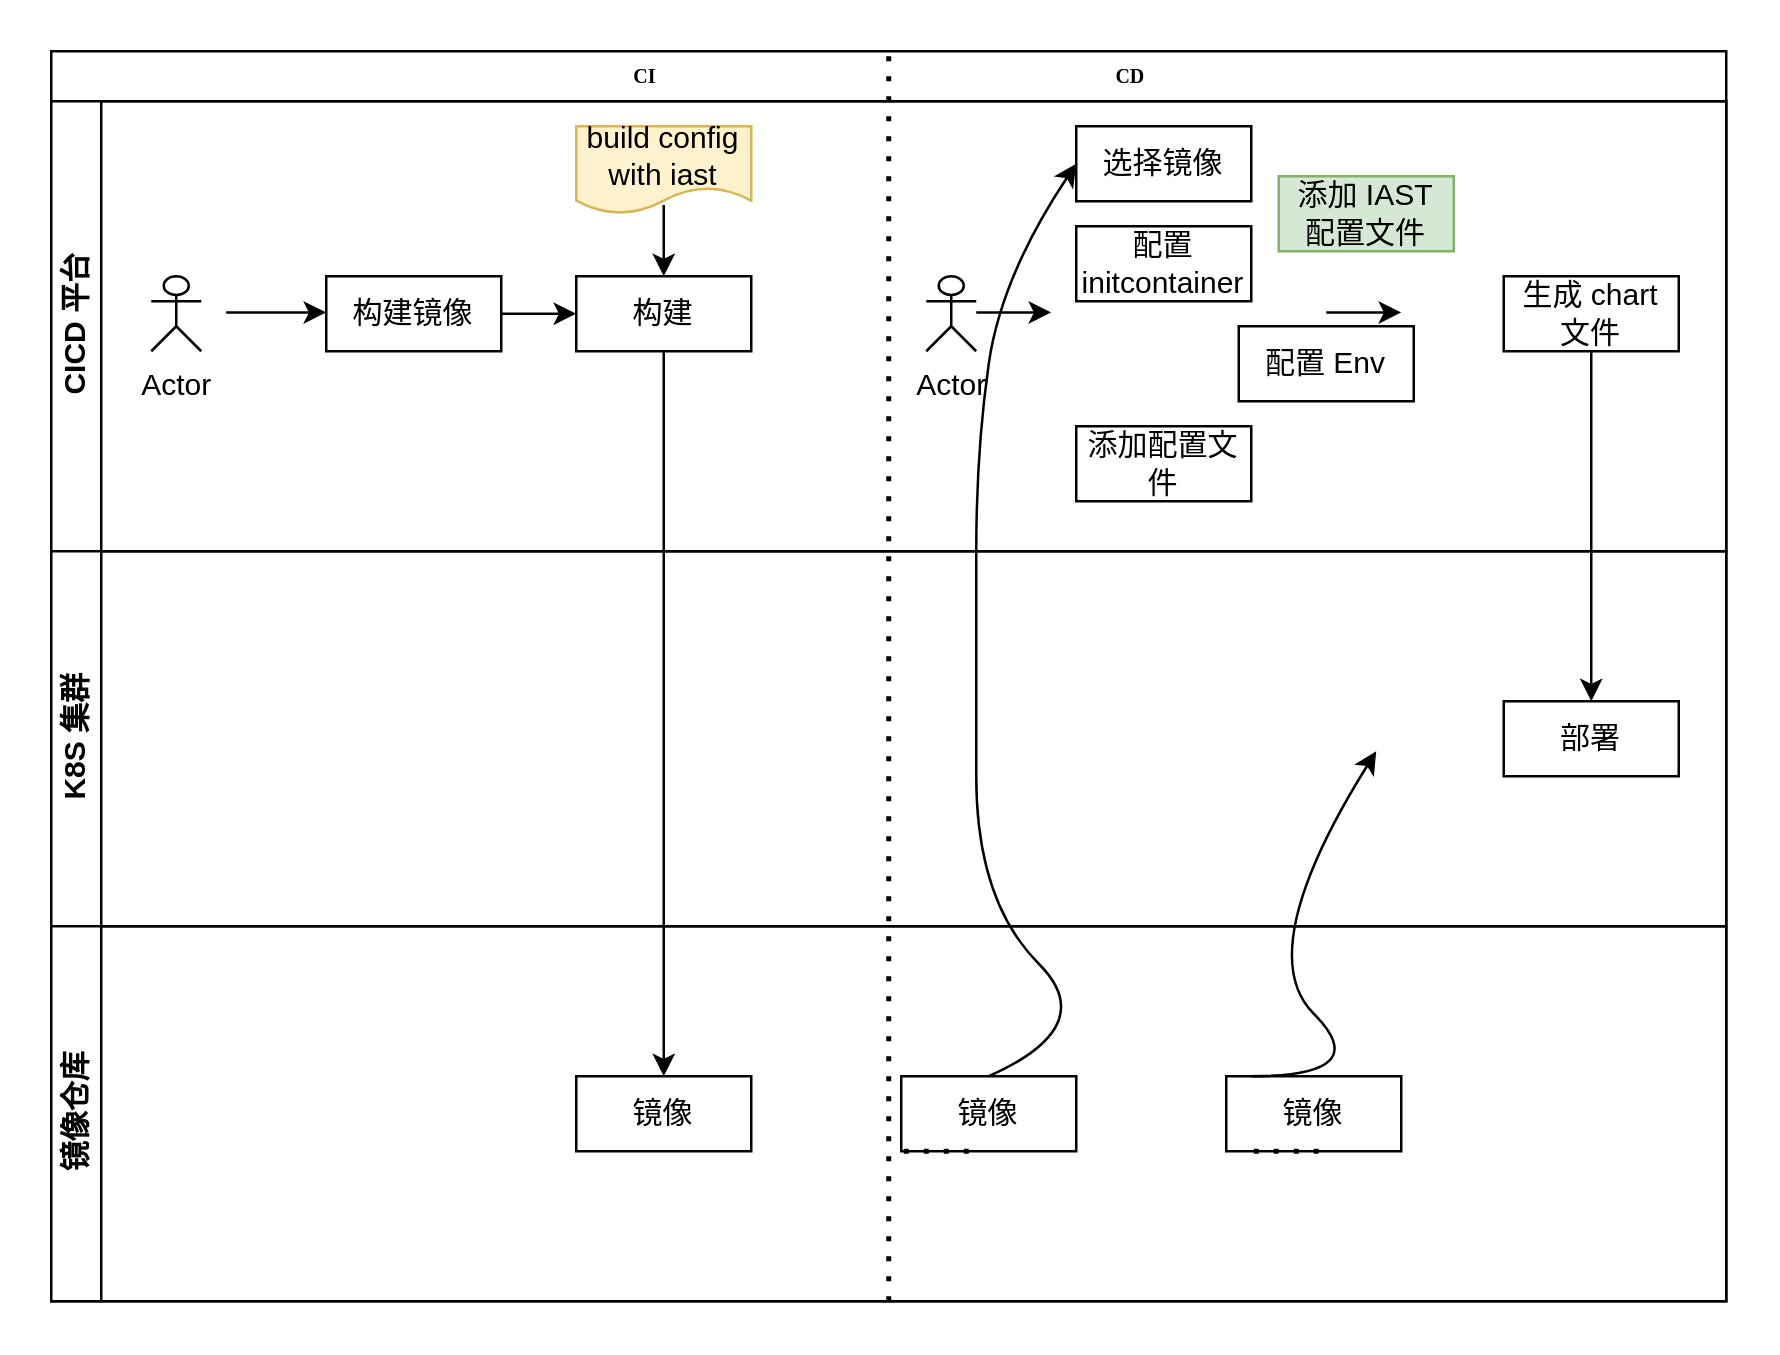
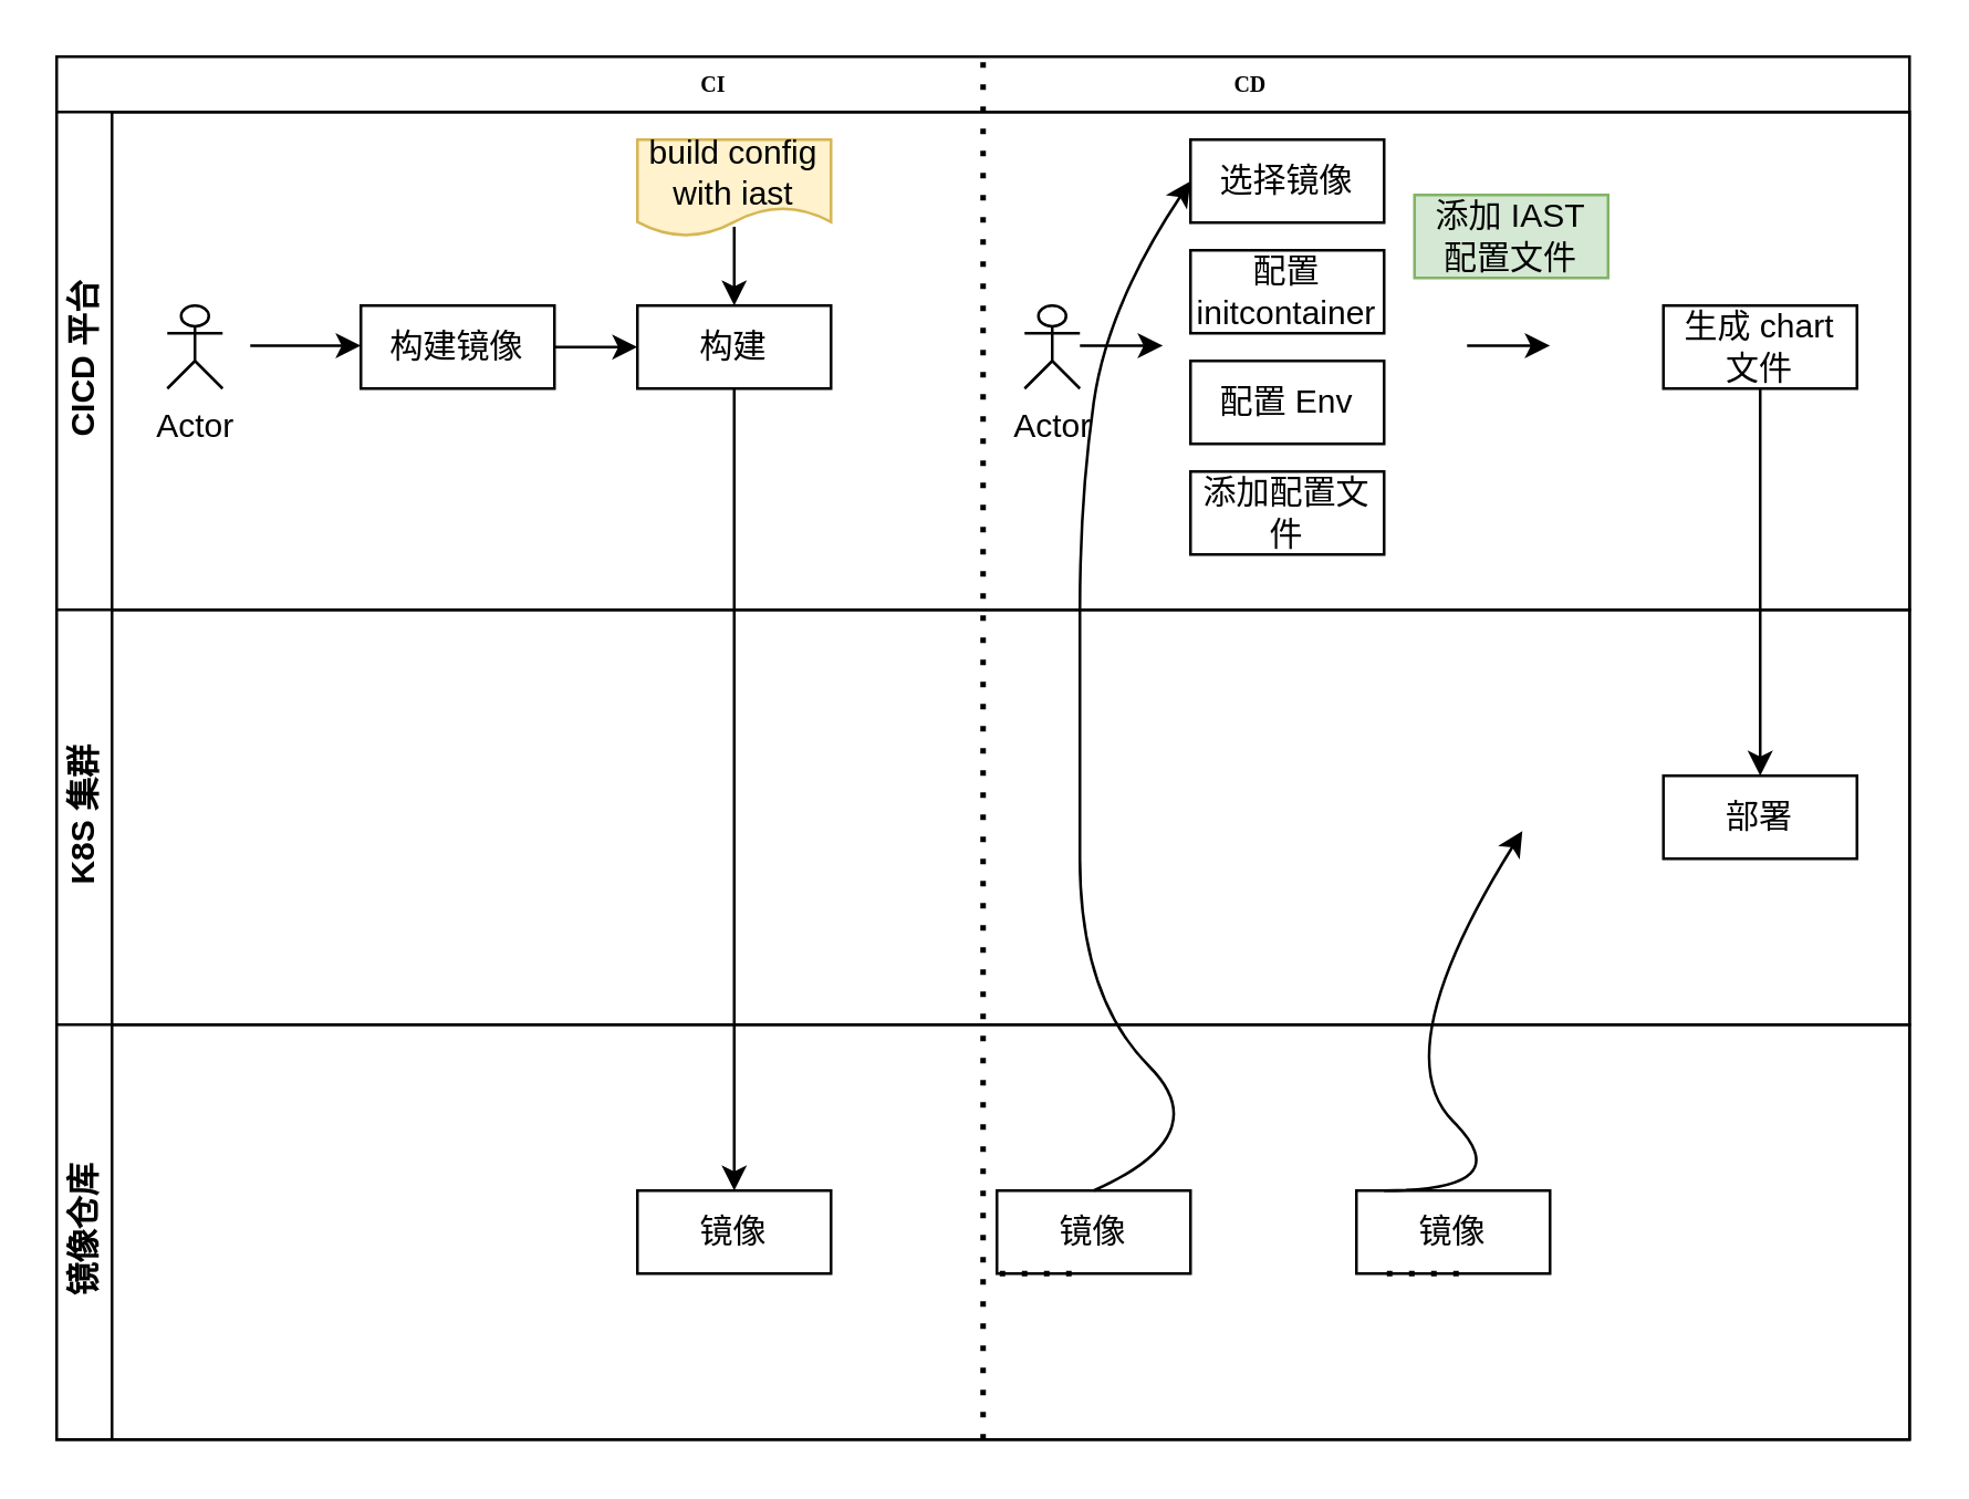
  <mxCell id="0" />
  <mxCell id="1" parent="0" />
  <mxCell id="2" value="CI&amp;nbsp; &amp;nbsp; &amp;nbsp; &amp;nbsp; &amp;nbsp; &amp;nbsp; &amp;nbsp; &amp;nbsp; &amp;nbsp; &amp;nbsp; &amp;nbsp; &amp;nbsp; &amp;nbsp; &amp;nbsp; &amp;nbsp; &amp;nbsp; &amp;nbsp; &amp;nbsp; &amp;nbsp; &amp;nbsp; &amp;nbsp; &amp;nbsp; &amp;nbsp; &amp;nbsp; &amp;nbsp; &amp;nbsp; &amp;nbsp; &amp;nbsp; &amp;nbsp; &amp;nbsp; &amp;nbsp; &amp;nbsp; &amp;nbsp; &amp;nbsp; &amp;nbsp; &amp;nbsp; &amp;nbsp; &amp;nbsp; &amp;nbsp; &amp;nbsp; &amp;nbsp; &amp;nbsp; &amp;nbsp; &amp;nbsp; &amp;nbsp; &amp;nbsp; CD" style="swimlane;html=1;childLayout=stackLayout;horizontal=1;startSize=20;horizontalStack=0;rounded=0;shadow=0;labelBackgroundColor=none;strokeWidth=1;fontFamily=Verdana;fontSize=8;align=center;" vertex="1" parent="1"><mxGeometry x="20" y="20" width="670" height="500" as="geometry" /></mxCell>
  <mxCell id="3" value="CICD 平台" style="swimlane;html=1;startSize=20;horizontal=0;" vertex="1" parent="2"><mxGeometry y="20" width="670" height="180" as="geometry" /></mxCell>
  <mxCell id="4" value="Actor" style="shape=umlActor;verticalLabelPosition=bottom;verticalAlign=top;html=1;outlineConnect=0;" vertex="1" parent="3"><mxGeometry x="40" y="70" width="20" height="30" as="geometry" /></mxCell>
  <mxCell id="5" value="构建镜像" style="rounded=0;whiteSpace=wrap;html=1;" vertex="1" parent="3"><mxGeometry x="110" y="70" width="70" height="30" as="geometry" /></mxCell>
  <mxCell id="6" value="" style="endArrow=classic;html=1;rounded=0;" edge="1" parent="3"><mxGeometry width="50" height="50" relative="1" as="geometry"><mxPoint x="70" y="84.5" as="sourcePoint" /><mxPoint x="110" y="84.5" as="targetPoint" /><Array as="points" /></mxGeometry></mxCell>
  <mxCell id="7" value="Actor" style="shape=umlActor;verticalLabelPosition=bottom;verticalAlign=top;html=1;outlineConnect=0;" vertex="1" parent="3"><mxGeometry x="350" y="70" width="20" height="30" as="geometry" /></mxCell>
  <mxCell id="8" value="build config with iast" style="shape=document;whiteSpace=wrap;html=1;boundedLbl=1;fillColor=#fff2cc;strokeColor=#d6b656;" vertex="1" parent="3"><mxGeometry x="210" y="10" width="70" height="35" as="geometry" /></mxCell>
  <mxCell id="9" value="构建" style="rounded=0;whiteSpace=wrap;html=1;" vertex="1" parent="3"><mxGeometry x="210" y="70" width="70" height="30" as="geometry" /></mxCell>
  <mxCell id="10" value="" style="endArrow=classic;html=1;rounded=0;exitX=1;exitY=0.5;exitDx=0;exitDy=0;entryX=0;entryY=0.5;entryDx=0;entryDy=0;" edge="1" parent="3" source="5" target="9"><mxGeometry width="50" height="50" relative="1" as="geometry"><mxPoint x="210" y="130" as="sourcePoint" /><mxPoint x="250" y="130" as="targetPoint" /><Array as="points" /></mxGeometry></mxCell>
  <mxCell id="11" value="" style="endArrow=classic;html=1;rounded=0;exitX=0.5;exitY=0.9;exitDx=0;exitDy=0;exitPerimeter=0;entryX=0.5;entryY=0;entryDx=0;entryDy=0;" edge="1" parent="3" source="8" target="9"><mxGeometry width="50" height="50" relative="1" as="geometry"><mxPoint x="300" y="220" as="sourcePoint" /><mxPoint x="340" y="220" as="targetPoint" /><Array as="points" /></mxGeometry></mxCell>
  <mxCell id="12" value="选择镜像" style="rounded=0;whiteSpace=wrap;html=1;" vertex="1" parent="3"><mxGeometry x="410" y="10" width="70" height="30" as="geometry" /></mxCell>
  <mxCell id="13" value="配置initcontainer" style="rounded=0;whiteSpace=wrap;html=1;" vertex="1" parent="3"><mxGeometry x="410" y="50" width="70" height="30" as="geometry" /></mxCell>
- <mxCell id="14" value="配置 Env" style="rounded=0;whiteSpace=wrap;html=1;" vertex="1" parent="3"><mxGeometry x="475" y="90" width="70" height="30" as="geometry" /></mxCell>
+ <mxCell id="14" value="配置 Env" style="rounded=0;whiteSpace=wrap;html=1;" vertex="1" parent="3"><mxGeometry x="410" y="90" width="70" height="30" as="geometry" /></mxCell>
  <mxCell id="15" value="添加配置文件" style="rounded=0;whiteSpace=wrap;html=1;" vertex="1" parent="3"><mxGeometry x="410" y="130" width="70" height="30" as="geometry" /></mxCell>
  <mxCell id="16" value="" style="endArrow=classic;html=1;rounded=0;" edge="1" parent="3"><mxGeometry width="50" height="50" relative="1" as="geometry"><mxPoint x="370" y="84.5" as="sourcePoint" /><mxPoint x="400" y="84.5" as="targetPoint" /></mxGeometry></mxCell>
  <mxCell id="17" value="" style="endArrow=classic;html=1;rounded=0;" edge="1" parent="3"><mxGeometry width="50" height="50" relative="1" as="geometry"><mxPoint x="510" y="84.5" as="sourcePoint" /><mxPoint x="540" y="84.5" as="targetPoint" /></mxGeometry></mxCell>
  <mxCell id="18" value="生成 chart 文件" style="rounded=0;whiteSpace=wrap;html=1;" vertex="1" parent="3"><mxGeometry x="581" y="70" width="70" height="30" as="geometry" /></mxCell>
  <mxCell id="19" value="&lt;span style=&quot;text-align: left;&quot;&gt;添加 IAST 配置文件&lt;/span&gt;" style="rounded=0;whiteSpace=wrap;html=1;fillColor=#d5e8d4;strokeColor=#82b366;" vertex="1" parent="3"><mxGeometry x="491" y="30" width="70" height="30" as="geometry" /></mxCell>
  <mxCell id="20" value="K8S 集群" style="swimlane;html=1;startSize=20;horizontal=0;" vertex="1" parent="2"><mxGeometry y="200" width="670" height="150" as="geometry" /></mxCell>
  <mxCell id="21" value="" style="endArrow=classic;html=1;rounded=0;exitX=0.5;exitY=1;exitDx=0;exitDy=0;" edge="1" parent="20" source="9"><mxGeometry width="50" height="50" relative="1" as="geometry"><mxPoint x="244.5" y="-50" as="sourcePoint" /><mxPoint x="245" y="210" as="targetPoint" /></mxGeometry></mxCell>
  <mxCell id="22" value="部署" style="rounded=0;whiteSpace=wrap;html=1;" vertex="1" parent="20"><mxGeometry x="581" y="60" width="70" height="30" as="geometry" /></mxCell>
  <mxCell id="23" value="镜像仓库" style="swimlane;html=1;startSize=20;horizontal=0;" vertex="1" parent="2"><mxGeometry y="350" width="670" height="150" as="geometry" /></mxCell>
  <mxCell id="24" value="镜像" style="rounded=0;whiteSpace=wrap;html=1;" vertex="1" parent="23"><mxGeometry x="210" y="60" width="70" height="30" as="geometry" /></mxCell>
  <mxCell id="25" value="镜像" style="rounded=0;whiteSpace=wrap;html=1;" vertex="1" parent="23"><mxGeometry x="340" y="60" width="70" height="30" as="geometry" /></mxCell>
  <mxCell id="26" value="镜像" style="rounded=0;whiteSpace=wrap;html=1;" vertex="1" parent="23"><mxGeometry x="470" y="60" width="70" height="30" as="geometry" /></mxCell>
  <mxCell id="27" value="" style="curved=1;endArrow=classic;html=1;" edge="1" parent="23"><mxGeometry width="50" height="50" relative="1" as="geometry"><mxPoint x="480" y="60" as="sourcePoint" /><mxPoint x="530" y="-70" as="targetPoint" /><Array as="points"><mxPoint x="530" y="60" /><mxPoint x="480" y="10" /></Array></mxGeometry></mxCell>
  <mxCell id="28" value="" style="endArrow=classic;html=1;rounded=0;exitX=0.5;exitY=1;exitDx=0;exitDy=0;" edge="1" parent="2" source="18"><mxGeometry width="50" height="50" relative="1" as="geometry"><mxPoint x="430" y="330" as="sourcePoint" /><mxPoint x="616" y="260" as="targetPoint" /></mxGeometry></mxCell>
  <mxCell id="29" value="" style="curved=1;endArrow=classic;html=1;exitX=0.5;exitY=0;exitDx=0;exitDy=0;entryX=0;entryY=0.5;entryDx=0;entryDy=0;" edge="1" parent="2" source="25" target="12"><mxGeometry width="50" height="50" relative="1" as="geometry"><mxPoint x="370" y="390" as="sourcePoint" /><mxPoint x="400" y="40" as="targetPoint" /><Array as="points"><mxPoint x="420" y="390" /><mxPoint x="370" y="340" /><mxPoint x="370" y="240" /><mxPoint x="370" y="160" /><mxPoint x="380" y="90" /></Array></mxGeometry></mxCell>
  <mxCell id="30" value="" style="endArrow=none;dashed=1;html=1;dashPattern=1 3;strokeWidth=2;entryX=0.5;entryY=0;entryDx=0;entryDy=0;exitX=0.5;exitY=1;exitDx=0;exitDy=0;" edge="1" parent="2" source="23" target="2"><mxGeometry width="50" height="50" relative="1" as="geometry"><mxPoint x="430" y="380" as="sourcePoint" /><mxPoint x="480" y="330" as="targetPoint" /></mxGeometry></mxCell>
  <mxCell id="31" value="" style="endArrow=none;dashed=1;html=1;dashPattern=1 3;strokeWidth=2;rounded=0;" edge="1" parent="1"><mxGeometry width="50" height="50" relative="1" as="geometry"><mxPoint x="361" y="460" as="sourcePoint" /><mxPoint x="391" y="460" as="targetPoint" /></mxGeometry></mxCell>
  <mxCell id="32" value="" style="endArrow=none;dashed=1;html=1;dashPattern=1 3;strokeWidth=2;rounded=0;" edge="1" parent="1"><mxGeometry width="50" height="50" relative="1" as="geometry"><mxPoint x="501" y="460" as="sourcePoint" /><mxPoint x="531" y="460" as="targetPoint" /></mxGeometry></mxCell>
